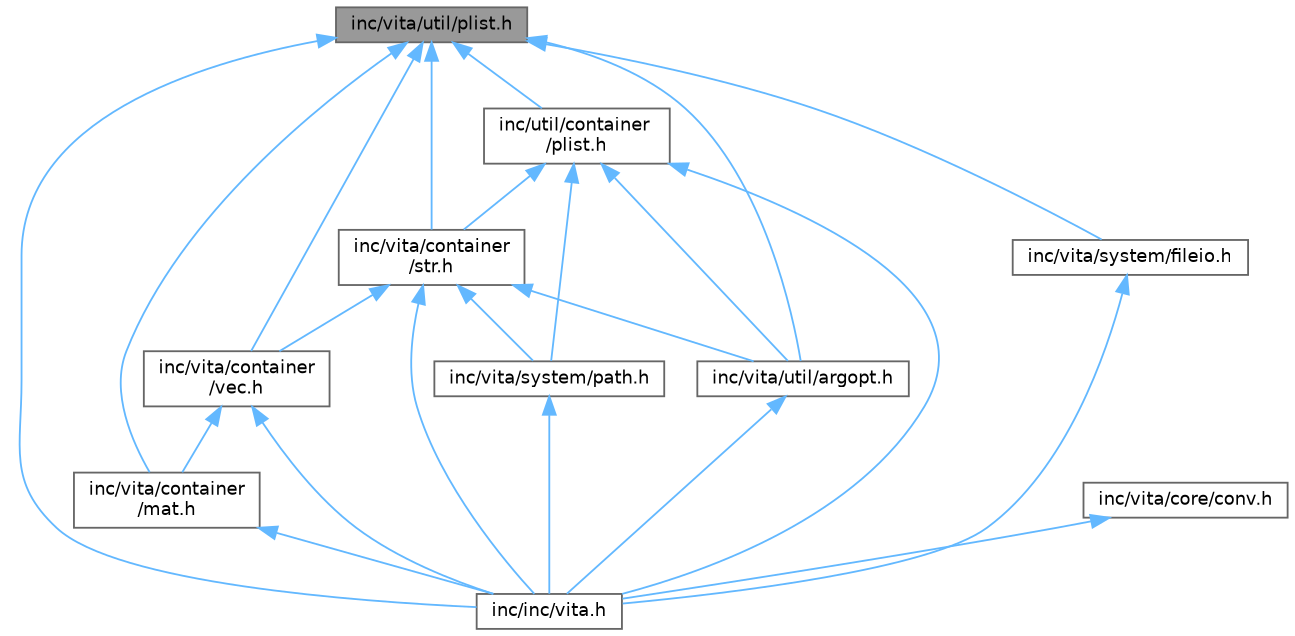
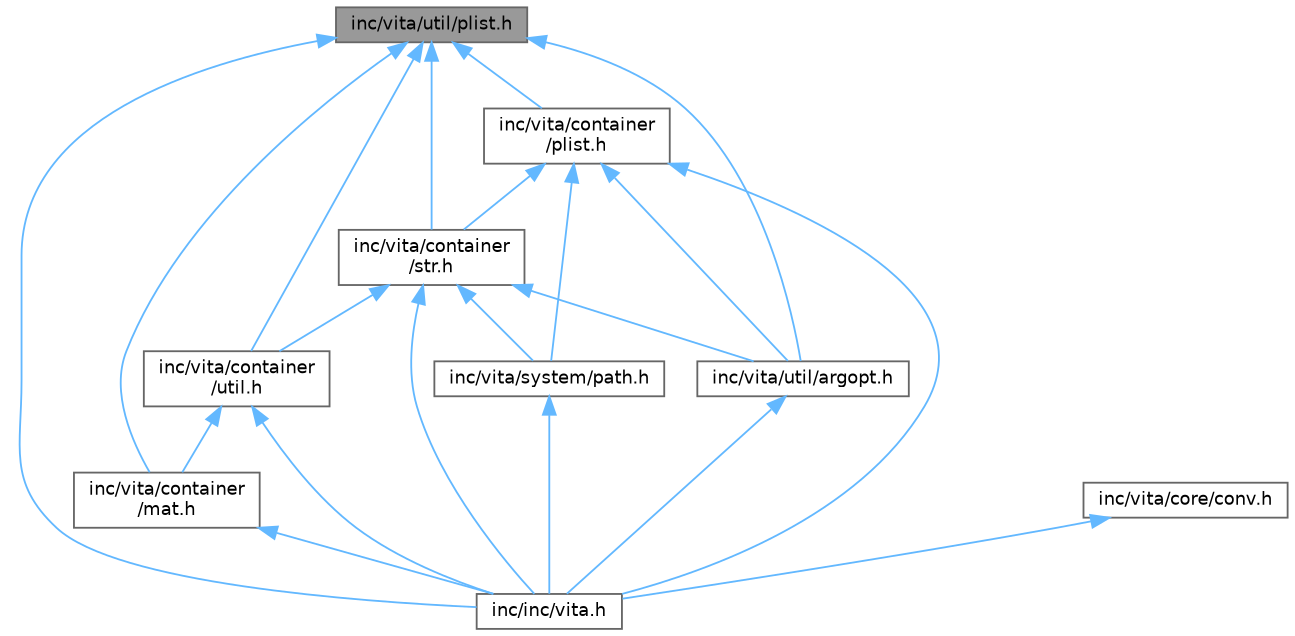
  digraph {
    node [color=grey40 fillcolor=white fontname=Helvetica fontsize=10 shape=box style=filled]
    edge [color=steelblue1 dir=back fontname=Helvetica fontsize=10 labelfontname=Helvetica labelfontsize=10 style=solid]
    n1 [color=gray40 fillcolor=grey60 fontcolor=black height=0.2 label="inc/vita/util/plist.h" width=0.4]
    n2 [height=0.2 label="inc/vita/container\l/mat.h" width=0.4]
    n3 [height=0.2 label="inc/inc/vita.h" width=0.4]
-   n4 [height=0.2 label="inc/util/container\l/plist.h" width=0.4]
+   n4 [height=0.2 label="inc/vita/container\l/plist.h" width=0.4]
    n5 [height=0.2 label="inc/vita/container\l/str.h" width=0.4]
    n6 [height=0.2 label="inc/vita/util/argopt.h" width=0.4]
-   n7 [height=0.2 label="inc/vita/system/fileio.h" width=0.4]
-   n8 [height=0.2 label="inc/vita/container\l/vec.h" width=0.4]
+   n8 [height=0.2 label="inc/vita/container\l/util.h" width=0.4]
    n9 [height=0.2 label="inc/vita/system/path.h" width=0.4]
    n10 [height=0.2 label="inc/vita/core/conv.h" width=0.4]
    n1 -> n2
    n1 -> n3
    n1 -> n4
    n1 -> n5
    n1 -> n6
-   n1 -> n7
    n1 -> n8
    n2 -> n3
    n4 -> n3
    n4 -> n5
    n4 -> n6
    n4 -> n9
    n5 -> n3
    n5 -> n6
    n5 -> n8
    n5 -> n9
    n6 -> n3
-   n7 -> n3
    n8 -> n2
    n8 -> n3
    n9 -> n3
    n10 -> n3
  }
